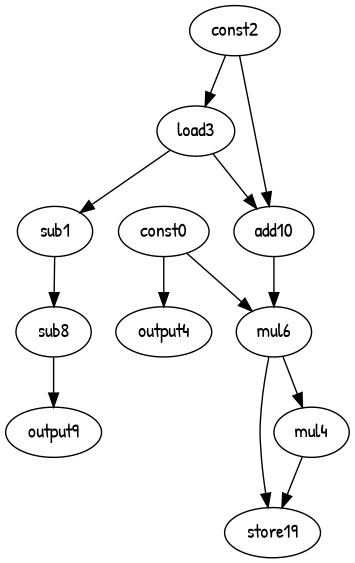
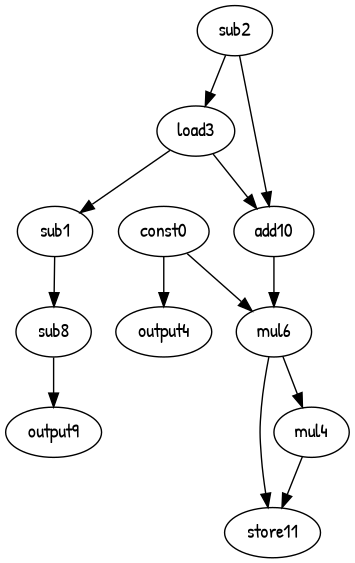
  digraph {
    fontname="Patrick Hand"
    node [fontname="Patrick Hand" opcode=output]
    edge [fontname="Patrick Hand" operand=0]
    output4
    const0 [opcode=const]
    mul6 [opcode=mul]
-   store11 [opcode=store label=store19]
+   store11 [opcode=store]
    n5 [label=mul4 opcode=mul]
    n6 [label=sub1 opcode=sub]
    sub8 [opcode=sub]
    output9
    load3 [opcode=load]
-   const2 [opcode=const]
+   const2 [opcode=const label=sub2]
    add10 [opcode=add]
    const0 -> output4
    const0 -> mul6
    mul6 -> store11 [operand=1]
    mul6 -> n5 [operand=1]
    n5 -> store11
    n6 -> sub8 [operand=1]
    sub8 -> output9
    load3 -> n6 [operand=1]
    load3 -> add10 [operand=1]
    const2 -> load3
    const2 -> add10
    add10 -> mul6 [operand=1]
  }
